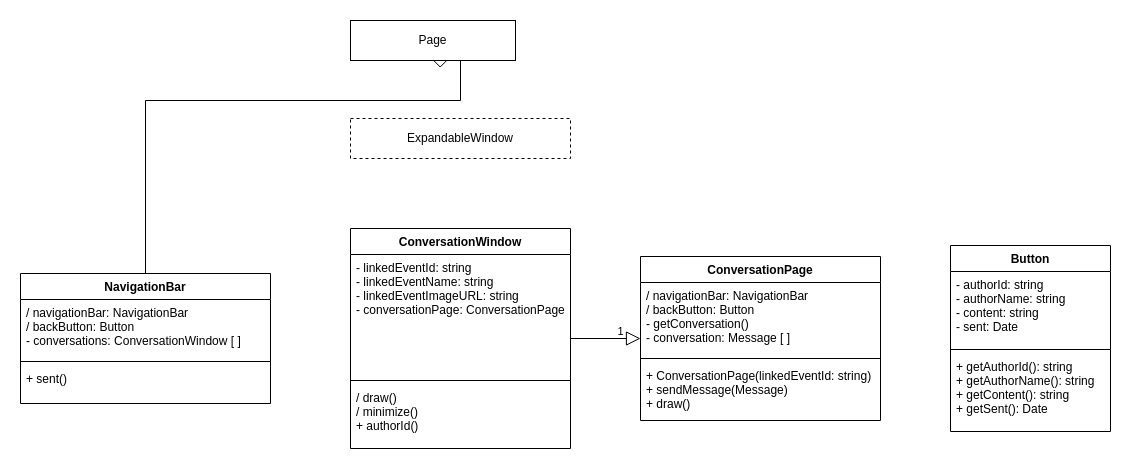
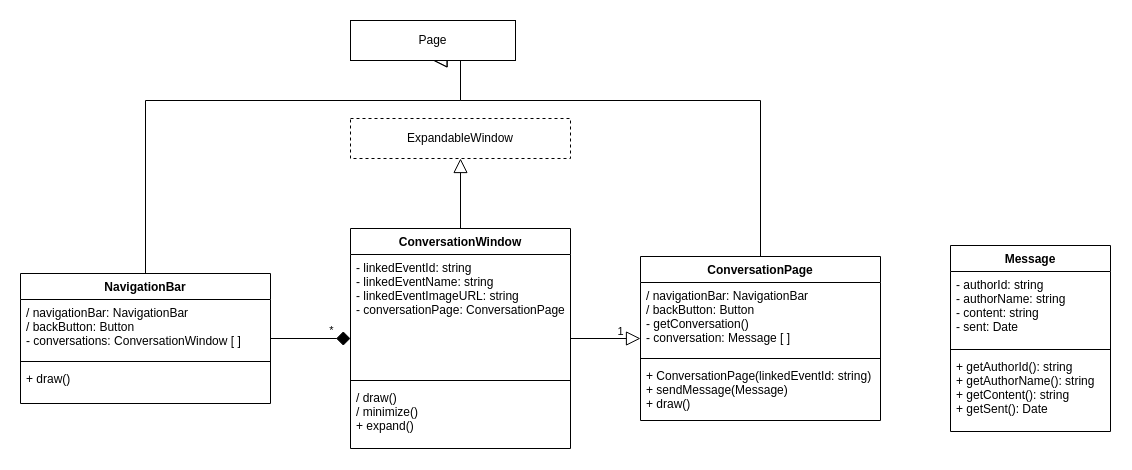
  <mxCell id="0" />
  <mxCell id="1" parent="0" />
- <mxCell id="4" style="edgeStyle=orthogonalEdgeStyle;rounded=0;orthogonalLoop=1;jettySize=auto;html=1;exitX=0.5;exitY=0;exitDx=0;exitDy=0;entryX=0.5;entryY=1;entryDx=0;entryDy=0;endArrow=diamond;endFill=0;endSize=12;" edge="1" parent="1" source="5" target="26"><mxGeometry relative="1" as="geometry"><Array as="points"><mxPoint x="145" y="100" /><mxPoint x="460" y="100" /></Array></mxGeometry></mxCell>
+ <mxCell id="2" style="edgeStyle=orthogonalEdgeStyle;rounded=0;orthogonalLoop=1;jettySize=auto;html=1;exitX=1;exitY=0.5;exitDx=0;exitDy=0;endArrow=diamond;endFill=1;endSize=12;entryX=0;entryY=0.5;entryDx=0;entryDy=0;" edge="1" parent="1" source="5" target="12"><mxGeometry relative="1" as="geometry"><mxPoint x="310" y="300" as="targetPoint" /></mxGeometry></mxCell>
+ <mxCell id="3" value="*" style="edgeLabel;html=1;align=center;verticalAlign=middle;resizable=0;points=[];" vertex="1" connectable="0" parent="2"><mxGeometry x="0.335" relative="1" as="geometry"><mxPoint x="7" y="-9" as="offset" /></mxGeometry></mxCell>
+ <mxCell id="4" style="edgeStyle=orthogonalEdgeStyle;rounded=0;orthogonalLoop=1;jettySize=auto;html=1;exitX=0.5;exitY=0;exitDx=0;exitDy=0;entryX=0.5;entryY=1;entryDx=0;entryDy=0;endArrow=block;endFill=0;endSize=12;" edge="1" parent="1" source="5" target="26"><mxGeometry relative="1" as="geometry"><Array as="points"><mxPoint x="145" y="100" /><mxPoint x="460" y="100" /></Array></mxGeometry></mxCell>
  <mxCell id="5" value="NavigationBar" style="swimlane;fontStyle=1;align=center;verticalAlign=top;childLayout=stackLayout;horizontal=1;startSize=26;horizontalStack=0;resizeParent=1;resizeParentMax=0;resizeLast=0;collapsible=1;marginBottom=0;swimlaneFillColor=default;" vertex="1" parent="1"><mxGeometry x="20" y="273" width="250" height="130" as="geometry"><mxRectangle x="110" y="308" width="140" height="26" as="alternateBounds" /></mxGeometry></mxCell>
  <mxCell id="6" value="/ navigationBar: NavigationBar&#10;/ backButton: Button&#10;- conversations: ConversationWindow [ ]" style="text;strokeColor=none;fillColor=none;align=left;verticalAlign=top;spacingLeft=4;spacingRight=4;overflow=hidden;rotatable=0;points=[[0,0.5],[1,0.5]];portConstraint=eastwest;" vertex="1" parent="5"><mxGeometry y="26" width="250" height="58" as="geometry" /></mxCell>
  <mxCell id="7" value="" style="line;strokeWidth=1;fillColor=none;align=left;verticalAlign=middle;spacingTop=-1;spacingLeft=3;spacingRight=3;rotatable=0;labelPosition=right;points=[];portConstraint=eastwest;" vertex="1" parent="5"><mxGeometry y="84" width="250" height="8" as="geometry" /></mxCell>
- <mxCell id="8" value="+ sent()" style="text;strokeColor=none;fillColor=none;align=left;verticalAlign=top;spacingLeft=4;spacingRight=4;overflow=hidden;rotatable=0;points=[[0,0.5],[1,0.5]];portConstraint=eastwest;" vertex="1" parent="5"><mxGeometry y="92" width="250" height="38" as="geometry" /></mxCell>
+ <mxCell id="8" value="+ draw()" style="text;strokeColor=none;fillColor=none;align=left;verticalAlign=top;spacingLeft=4;spacingRight=4;overflow=hidden;rotatable=0;points=[[0,0.5],[1,0.5]];portConstraint=eastwest;" vertex="1" parent="5"><mxGeometry y="92" width="250" height="38" as="geometry" /></mxCell>
+ <mxCell id="9" style="edgeStyle=orthogonalEdgeStyle;rounded=0;orthogonalLoop=1;jettySize=auto;html=1;exitX=0.5;exitY=0;exitDx=0;exitDy=0;entryX=0.5;entryY=1;entryDx=0;entryDy=0;endSize=12;endArrow=block;endFill=0;" edge="1" parent="1" source="12" target="25"><mxGeometry relative="1" as="geometry" /></mxCell>
  <mxCell id="10" style="edgeStyle=orthogonalEdgeStyle;rounded=0;orthogonalLoop=1;jettySize=auto;html=1;exitX=1;exitY=0.5;exitDx=0;exitDy=0;endArrow=block;endFill=0;endSize=12;entryX=0;entryY=0.5;entryDx=0;entryDy=0;" edge="1" parent="1" source="12" target="17"><mxGeometry relative="1" as="geometry"><mxPoint x="550" y="290" as="targetPoint" /></mxGeometry></mxCell>
  <mxCell id="11" value="1" style="edgeLabel;html=1;align=center;verticalAlign=middle;resizable=0;points=[];" vertex="1" connectable="0" parent="10"><mxGeometry x="0.336" relative="1" as="geometry"><mxPoint x="2" y="-8" as="offset" /></mxGeometry></mxCell>
  <mxCell id="12" value="ConversationWindow" style="swimlane;fontStyle=1;align=center;verticalAlign=top;childLayout=stackLayout;horizontal=1;startSize=26;horizontalStack=0;resizeParent=1;resizeParentMax=0;resizeLast=0;collapsible=1;marginBottom=0;swimlaneFillColor=default;" vertex="1" parent="1"><mxGeometry x="350" y="228" width="220" height="220" as="geometry"><mxRectangle x="470" y="308" width="160" height="26" as="alternateBounds" /></mxGeometry></mxCell>
  <mxCell id="13" value="- linkedEventId: string&#10;- linkedEventName: string&#10;- linkedEventImageURL: string&#10;- conversationPage: ConversationPage" style="text;strokeColor=none;fillColor=none;align=left;verticalAlign=top;spacingLeft=4;spacingRight=4;overflow=hidden;rotatable=0;points=[[0,0.5],[1,0.5]];portConstraint=eastwest;" vertex="1" parent="12"><mxGeometry y="26" width="220" height="122" as="geometry" /></mxCell>
  <mxCell id="14" value="" style="line;strokeWidth=1;fillColor=none;align=left;verticalAlign=middle;spacingTop=-1;spacingLeft=3;spacingRight=3;rotatable=0;labelPosition=right;points=[];portConstraint=eastwest;" vertex="1" parent="12"><mxGeometry y="148" width="220" height="8" as="geometry" /></mxCell>
- <mxCell id="15" value="/ draw()&#10;/ minimize()&#10;+ authorId()" style="text;strokeColor=none;fillColor=none;align=left;verticalAlign=top;spacingLeft=4;spacingRight=4;overflow=hidden;rotatable=0;points=[[0,0.5],[1,0.5]];portConstraint=eastwest;" vertex="1" parent="12"><mxGeometry y="156" width="220" height="64" as="geometry" /></mxCell>
+ <mxCell id="15" value="/ draw()&#10;/ minimize()&#10;+ expand()" style="text;strokeColor=none;fillColor=none;align=left;verticalAlign=top;spacingLeft=4;spacingRight=4;overflow=hidden;rotatable=0;points=[[0,0.5],[1,0.5]];portConstraint=eastwest;" vertex="1" parent="12"><mxGeometry y="156" width="220" height="64" as="geometry" /></mxCell>
+ <mxCell id="16" style="edgeStyle=orthogonalEdgeStyle;rounded=0;orthogonalLoop=1;jettySize=auto;html=1;exitX=0.5;exitY=0;exitDx=0;exitDy=0;entryX=0.5;entryY=1;entryDx=0;entryDy=0;endArrow=block;endFill=0;endSize=12;" edge="1" parent="1" source="17" target="26"><mxGeometry relative="1" as="geometry"><Array as="points"><mxPoint x="760" y="100" /><mxPoint x="460" y="100" /></Array></mxGeometry></mxCell>
  <mxCell id="17" value="ConversationPage" style="swimlane;fontStyle=1;align=center;verticalAlign=top;childLayout=stackLayout;horizontal=1;startSize=26;horizontalStack=0;resizeParent=1;resizeParentMax=0;resizeLast=0;collapsible=1;marginBottom=0;swimlaneFillColor=default;" vertex="1" parent="1"><mxGeometry x="640" y="256" width="240" height="164" as="geometry"><mxRectangle x="760" y="308" width="140" height="26" as="alternateBounds" /></mxGeometry></mxCell>
  <mxCell id="18" value="/ navigationBar: NavigationBar&#10;/ backButton: Button&#10;- getConversation()&#10;- conversation: Message [ ]" style="text;strokeColor=none;fillColor=none;align=left;verticalAlign=top;spacingLeft=4;spacingRight=4;overflow=hidden;rotatable=0;points=[[0,0.5],[1,0.5]];portConstraint=eastwest;" vertex="1" parent="17"><mxGeometry y="26" width="240" height="72" as="geometry" /></mxCell>
  <mxCell id="19" value="" style="line;strokeWidth=1;fillColor=none;align=left;verticalAlign=middle;spacingTop=-1;spacingLeft=3;spacingRight=3;rotatable=0;labelPosition=right;points=[];portConstraint=eastwest;" vertex="1" parent="17"><mxGeometry y="98" width="240" height="8" as="geometry" /></mxCell>
  <mxCell id="20" value="+ ConversationPage(linkedEventId: string)&#10;+ sendMessage(Message)&#10;+ draw()" style="text;strokeColor=none;fillColor=none;align=left;verticalAlign=top;spacingLeft=4;spacingRight=4;overflow=hidden;rotatable=0;points=[[0,0.5],[1,0.5]];portConstraint=eastwest;" vertex="1" parent="17"><mxGeometry y="106" width="240" height="58" as="geometry" /></mxCell>
- <mxCell id="21" value="Button" style="swimlane;fontStyle=1;align=center;verticalAlign=top;childLayout=stackLayout;horizontal=1;startSize=26;horizontalStack=0;resizeParent=1;resizeParentMax=0;resizeLast=0;collapsible=1;marginBottom=0;swimlaneFillColor=default;" vertex="1" parent="1"><mxGeometry x="950" y="245" width="160" height="186" as="geometry"><mxRectangle x="1040" y="308" width="100" height="26" as="alternateBounds" /></mxGeometry></mxCell>
+ <mxCell id="21" value="Message" style="swimlane;fontStyle=1;align=center;verticalAlign=top;childLayout=stackLayout;horizontal=1;startSize=26;horizontalStack=0;resizeParent=1;resizeParentMax=0;resizeLast=0;collapsible=1;marginBottom=0;swimlaneFillColor=default;" vertex="1" parent="1"><mxGeometry x="950" y="245" width="160" height="186" as="geometry"><mxRectangle x="1040" y="308" width="100" height="26" as="alternateBounds" /></mxGeometry></mxCell>
  <mxCell id="22" value="- authorId: string&#10;- authorName: string&#10;- content: string&#10;- sent: Date&#10;" style="text;strokeColor=none;fillColor=none;align=left;verticalAlign=top;spacingLeft=4;spacingRight=4;overflow=hidden;rotatable=0;points=[[0,0.5],[1,0.5]];portConstraint=eastwest;" vertex="1" parent="21"><mxGeometry y="26" width="160" height="74" as="geometry" /></mxCell>
  <mxCell id="23" value="" style="line;strokeWidth=1;fillColor=none;align=left;verticalAlign=middle;spacingTop=-1;spacingLeft=3;spacingRight=3;rotatable=0;labelPosition=right;points=[];portConstraint=eastwest;" vertex="1" parent="21"><mxGeometry y="100" width="160" height="8" as="geometry" /></mxCell>
  <mxCell id="24" value="+ getAuthorId(): string&#10;+ getAuthorName(): string&#10;+ getContent(): string&#10;+ getSent(): Date" style="text;strokeColor=none;fillColor=none;align=left;verticalAlign=top;spacingLeft=4;spacingRight=4;overflow=hidden;rotatable=0;points=[[0,0.5],[1,0.5]];portConstraint=eastwest;" vertex="1" parent="21"><mxGeometry y="108" width="160" height="78" as="geometry" /></mxCell>
  <mxCell id="25" value="ExpandableWindow" style="rounded=0;whiteSpace=wrap;html=1;align=center;dashed=1;" vertex="1" parent="1"><mxGeometry x="350" y="118" width="220" height="40" as="geometry" /></mxCell>
  <mxCell id="26" value="Page" style="rounded=0;whiteSpace=wrap;html=1;align=center;" vertex="1" parent="1"><mxGeometry x="350" y="20" width="165" height="40" as="geometry" /></mxCell>
